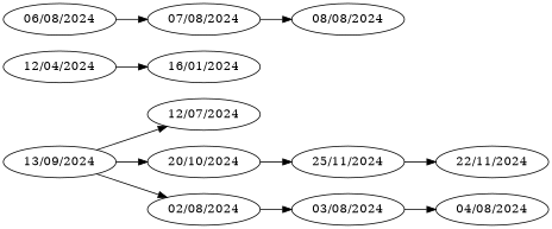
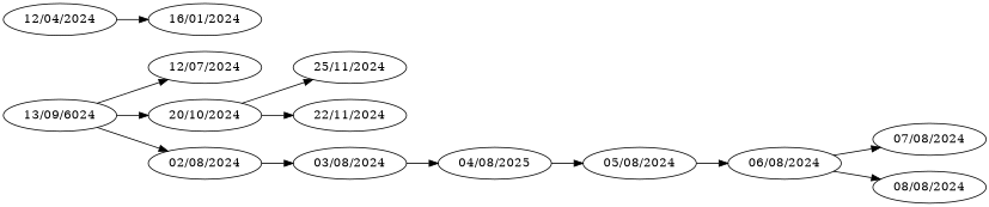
  digraph {
    rankdir=LR
-   n1 [label="13/09/2024"]
+   n1 [label="13/09/6024"]
    n2 [label="12/07/2024"]
    n3 [label="20/10/2024"]
    n4 [label="02/08/2024"]
    n5 [label="25/11/2024"]
    n6 [label="12/04/2024"]
    n7 [label="16/01/2024"]
    n8 [label="03/08/2024"]
-   n9 [label="04/08/2024"]
+   n9 [label="04/08/2025"]
+   n10 [label="05/08/2024"]
    n11 [label="06/08/2024"]
    n12 [label="07/08/2024"]
    n13 [label="08/08/2024"]
    n14 [label="22/11/2024"]
    n1 -> n2
    n1 -> n3
    n1 -> n4
    n3 -> n5
    n4 -> n8
-   n5 -> n14
+   n3 -> n14
    n6 -> n7
    n8 -> n9
+   n9 -> n10
+   n10 -> n11
    n11 -> n12
-   n12 -> n13
+   n11 -> n13
  }
